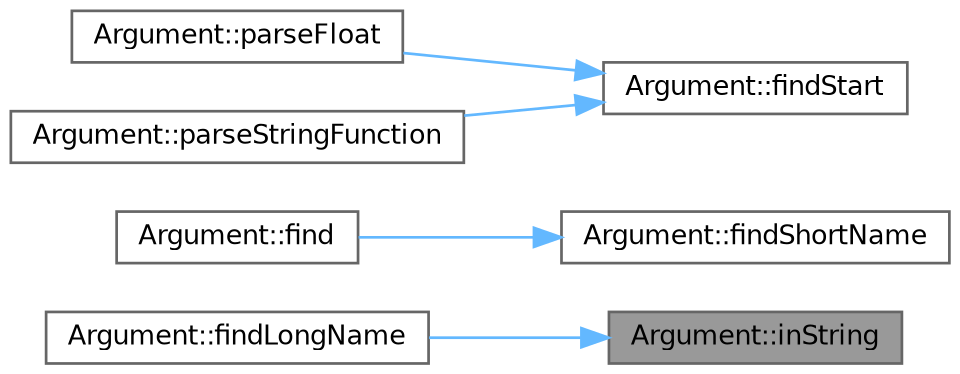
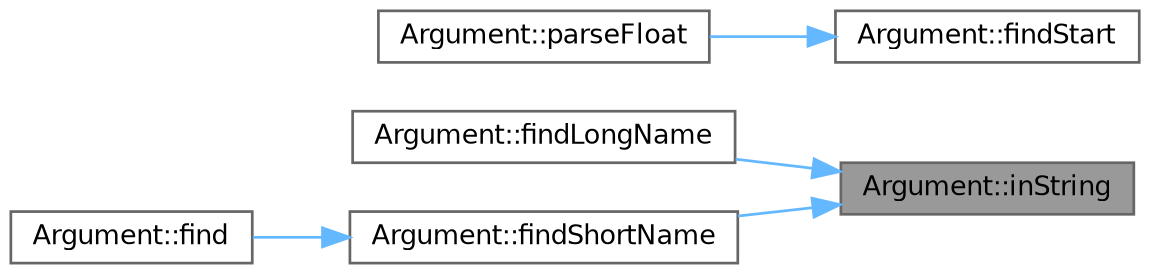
  digraph {
    rankdir=RL
    node [color=grey40 fillcolor=white fontname=Helvetica fontsize=10 shape=box style=filled]
    edge [color=steelblue1 dir=back fontname=Helvetica fontsize=10 labelfontname=Helvetica labelfontsize=10 style=solid]
    n1 [color=gray40 fillcolor=grey60 fontcolor=black height=0.2 label="Argument::inString" width=0.4]
    n2 [height=0.2 label="Argument::findLongName" width=0.4]
    n3 [height=0.2 label="Argument::findShortName" width=0.4]
    n4 [height=0.2 label="Argument::find" width=0.4]
    n5 [height=0.2 label="Argument::findStart" width=0.4]
    n6 [height=0.2 label="Argument::parseFloat" width=0.4]
-   n7 [height=0.2 label="Argument::parseStringFunction" width=0.4]
    n1 -> n2
+   n1 -> n3
    n3 -> n4
    n5 -> n6
-   n5 -> n7
  }
